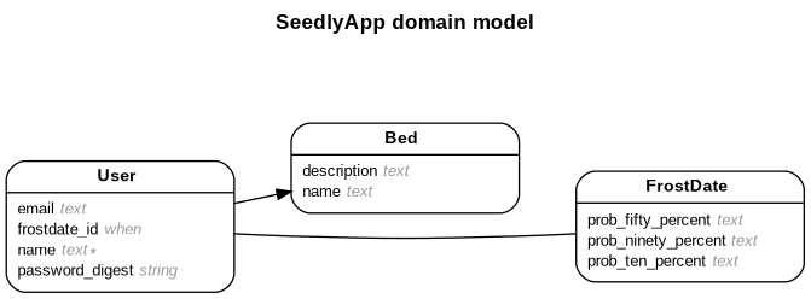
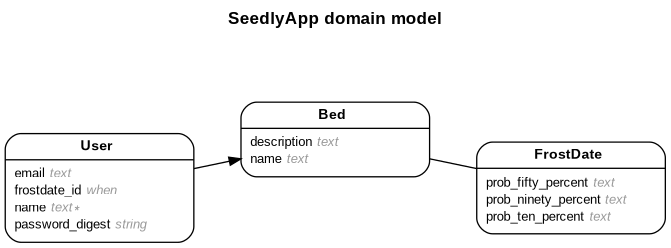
  digraph {
    concentrate=true
    fontname="Arial Bold"
    fontsize=13
    label="SeedlyApp domain model\n\n"
    labelloc=t
    nodesep=0.4
    rankdir=LR
    ranksep=0.5
    node [fontname=Arial fontsize=10 margin="0.07,0.05" penwidth=1.0 shape=Mrecord]
    edge [arrowsize=0.9 arrowtail=none dir=both fontname=Arial fontsize=7 labelangle=32 labeldistance=1.8 penwidth=1.0 weight=2]
    n1 [label=<<table border="0" align="center" cellspacing="0.5" cellpadding="0" width="134">   <tr><td align="center" valign="bottom" width="130"><font face="Arial Bold" point-size="11">Bed</font></td></tr> </table> | <table border="0" align="left" cellspacing="2" cellpadding="0" width="134">   <tr><td align="left" width="130" port="description">description <font face="Arial Italic" color="grey60">text</font></td></tr>   <tr><td align="left" width="130" port="name">name <font face="Arial Italic" color="grey60">text</font></td></tr> </table> >]
    n2 [label=<<table border="0" align="center" cellspacing="0.5" cellpadding="0" width="134">   <tr><td align="center" valign="bottom" width="130"><font face="Arial Bold" point-size="11">FrostDate</font></td></tr> </table> | <table border="0" align="left" cellspacing="2" cellpadding="0" width="134">   <tr><td align="left" width="130" port="prob_fifty_percent">prob_fifty_percent <font face="Arial Italic" color="grey60">text</font></td></tr>   <tr><td align="left" width="130" port="prob_ninety_percent">prob_ninety_percent <font face="Arial Italic" color="grey60">text</font></td></tr>   <tr><td align="left" width="130" port="prob_ten_percent">prob_ten_percent <font face="Arial Italic" color="grey60">text</font></td></tr> </table> >]
    n3 [label=<<table border="0" align="center" cellspacing="0.5" cellpadding="0" width="134">   <tr><td align="center" valign="bottom" width="130"><font face="Arial Bold" point-size="11">User</font></td></tr> </table> | <table border="0" align="left" cellspacing="2" cellpadding="0" width="134">   <tr><td align="left" width="130" port="email">email <font face="Arial Italic" color="grey60">text</font></td></tr>   <tr><td align="left" width="130" port="frostdate_id">frostdate_id <font face="Arial Italic" color="grey60">when</font></td></tr>   <tr><td align="left" width="130" port="name">name <font face="Arial Italic" color="grey60">text ∗</font></td></tr>   <tr><td align="left" width="130" port="password_digest">password_digest <font face="Arial Italic" color="grey60">string</font></td></tr> </table> >]
    n3 -> n1 [arrowhead=normal]
-   n3 -> n2 [arrowhead=none]
+   n1 -> n2 [arrowhead=none]
  }
